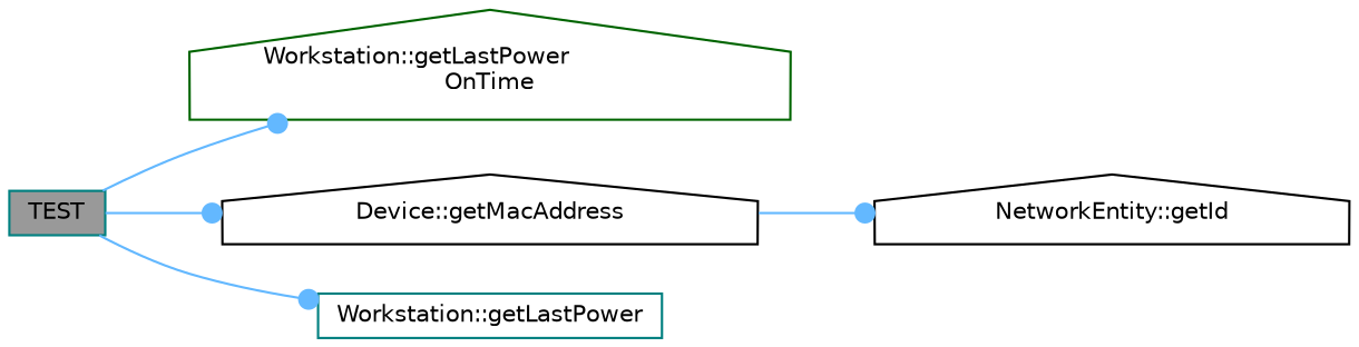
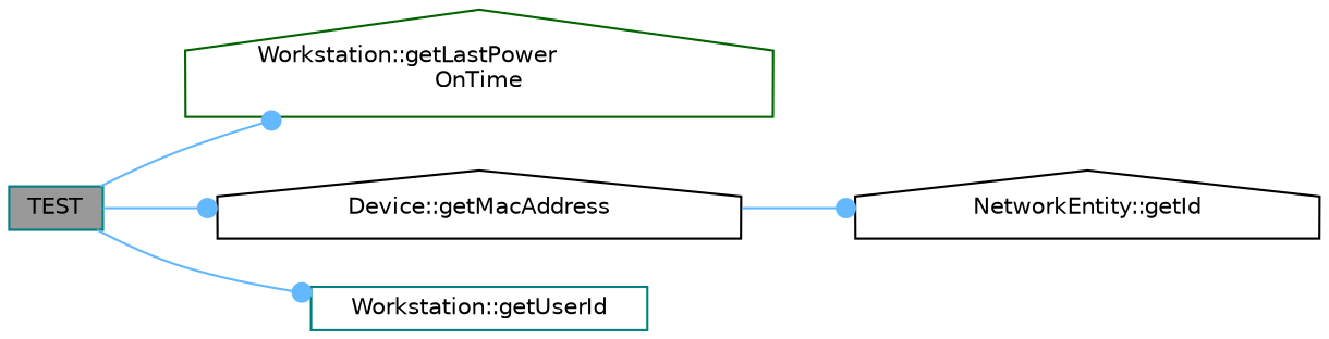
  digraph {
    rankdir=LR
    node [color=teal fillcolor=white fontname=Helvetica fontsize=10 shape=house style=filled]
    edge [arrowhead=dot color=steelblue1 fontname=Helvetica fontsize=10 labelfontname=Helvetica labelfontsize=10 style=solid]
    n1 [fillcolor=grey60 fontcolor=black height=0.2 label=TEST shape=box width=0.4]
    n2 [color=darkgreen height=0.2 label="Workstation::getLastPower\lOnTime" width=0.4]
    n3 [color=black height=0.2 label="Device::getMacAddress" width=0.4]
-   n4 [height=0.2 label="Workstation::getLastPower" shape=box width=0.4]
+   n4 [height=0.2 label="Workstation::getUserId" shape=box width=0.4]
    n5 [color=black height=0.2 label="NetworkEntity::getId" width=0.4]
    n1 -> n2
    n1 -> n3
    n1 -> n4
    n3 -> n5
  }
